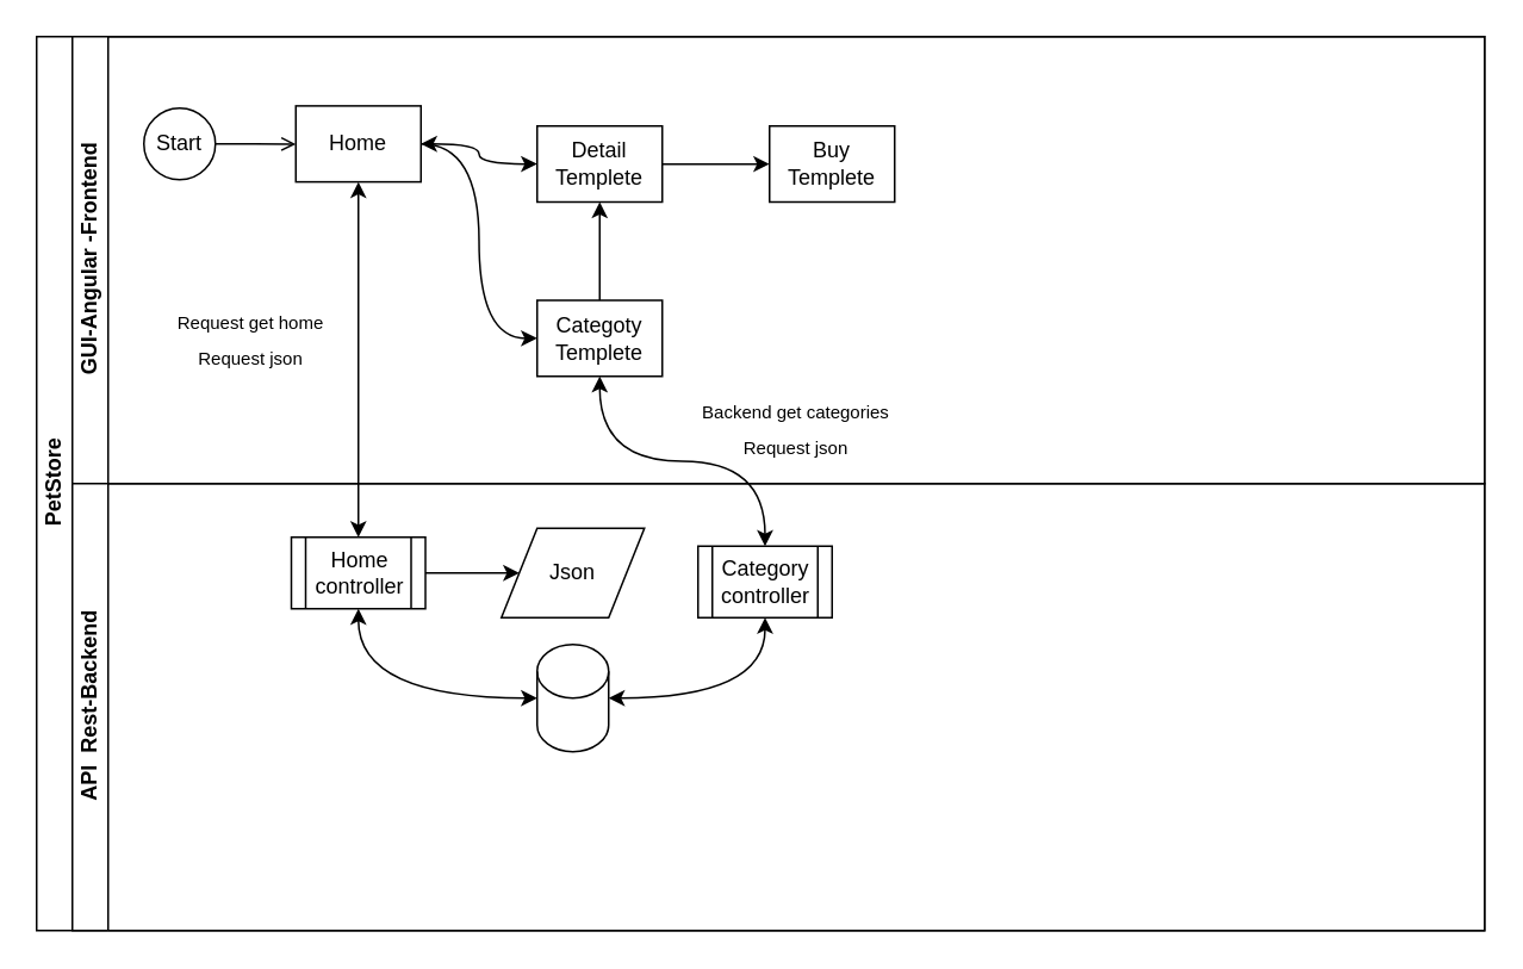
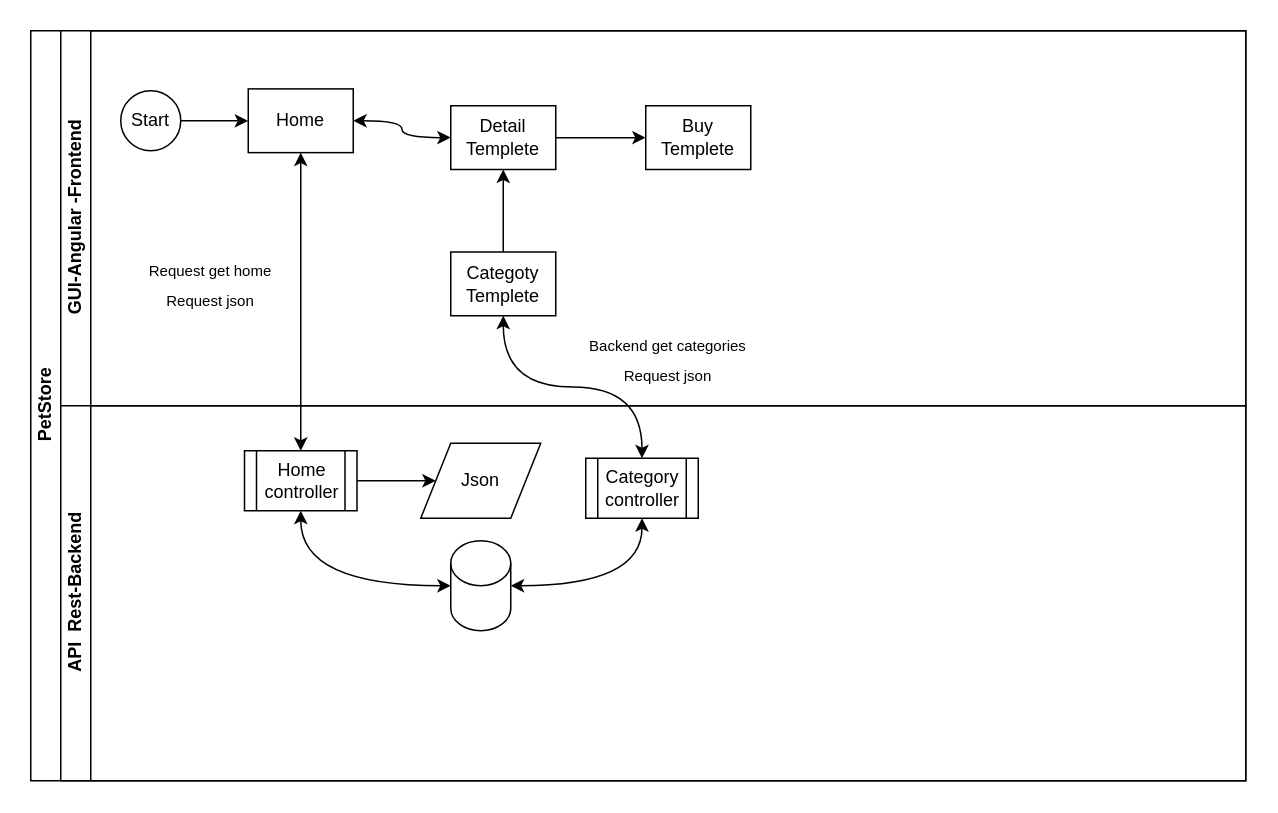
  <mxCell id="0" />
  <mxCell id="1" parent="0" />
  <mxCell id="2" value="PetStore&lt;br&gt;" style="swimlane;html=1;childLayout=stackLayout;resizeParent=1;resizeParentMax=0;horizontal=0;startSize=20;horizontalStack=0;" parent="1" vertex="1"><mxGeometry y="20" width="810" height="500" as="geometry" x="20" /></mxCell>
  <mxCell id="3" style="edgeStyle=orthogonalEdgeStyle;rounded=0;orthogonalLoop=1;jettySize=auto;html=1;entryX=0.5;entryY=0;entryDx=0;entryDy=0;startArrow=classic;startFill=1;" edge="1" parent="2" source="9" target="23"><mxGeometry relative="1" as="geometry" /></mxCell>
  <mxCell id="4" value="GUI-Angular -Frontend" style="swimlane;html=1;startSize=20;horizontal=0;" parent="2" vertex="1"><mxGeometry x="20" width="790" height="250" as="geometry" /></mxCell>
- <mxCell id="5" value="" style="edgeStyle=orthogonalEdgeStyle;rounded=0;orthogonalLoop=1;jettySize=auto;html=1;endArrow=open;" parent="4" source="6" target="9" edge="1"><mxGeometry relative="1" as="geometry" /></mxCell>
+ <mxCell id="5" value="" style="edgeStyle=orthogonalEdgeStyle;rounded=0;orthogonalLoop=1;jettySize=auto;html=1;" parent="4" source="6" target="9" edge="1"><mxGeometry relative="1" as="geometry" /></mxCell>
  <mxCell id="6" value="Start" style="ellipse;whiteSpace=wrap;html=1;" parent="4" vertex="1"><mxGeometry x="40" y="40" width="40" height="40" as="geometry" /></mxCell>
- <mxCell id="7" style="edgeStyle=orthogonalEdgeStyle;curved=1;rounded=0;orthogonalLoop=1;jettySize=auto;html=1;exitX=1;exitY=0.5;exitDx=0;exitDy=0;entryX=0;entryY=0.5;entryDx=0;entryDy=0;startArrow=none;startFill=0;" edge="1" parent="4" source="9" target="16"><mxGeometry relative="1" as="geometry" /></mxCell>
  <mxCell id="8" style="edgeStyle=orthogonalEdgeStyle;curved=1;rounded=0;orthogonalLoop=1;jettySize=auto;html=1;exitX=1;exitY=0.5;exitDx=0;exitDy=0;entryX=0;entryY=0.5;entryDx=0;entryDy=0;startArrow=classic;startFill=1;" edge="1" parent="4" source="9" target="12"><mxGeometry relative="1" as="geometry" /></mxCell>
  <mxCell id="9" value="Home" style="rounded=0;whiteSpace=wrap;html=1;fontFamily=Helvetica;fontSize=12;fontColor=#000000;align=center;" parent="4" vertex="1"><mxGeometry x="125" y="38.75" width="70" height="42.5" as="geometry" /></mxCell>
  <mxCell id="10" style="edgeStyle=orthogonalEdgeStyle;curved=1;rounded=0;orthogonalLoop=1;jettySize=auto;html=1;exitX=1;exitY=0.5;exitDx=0;exitDy=0;entryX=0;entryY=0.5;entryDx=0;entryDy=0;startArrow=none;startFill=0;" edge="1" parent="4" source="12" target="11"><mxGeometry relative="1" as="geometry" /></mxCell>
  <mxCell id="11" value="Buy Templete" style="rounded=0;whiteSpace=wrap;html=1;fontFamily=Helvetica;fontSize=12;fontColor=#000000;align=center;" vertex="1" parent="4"><mxGeometry x="390" y="50" width="70" height="42.5" as="geometry" /></mxCell>
  <mxCell id="12" value="Detail Templete" style="rounded=0;whiteSpace=wrap;html=1;fontFamily=Helvetica;fontSize=12;fontColor=#000000;align=center;" vertex="1" parent="4"><mxGeometry x="260" y="50" width="70" height="42.5" as="geometry" /></mxCell>
  <mxCell id="13" value="&lt;font style=&quot;font-size: 10px&quot;&gt;Request get home&lt;/font&gt;" style="text;html=1;strokeColor=none;fillColor=none;align=center;verticalAlign=middle;whiteSpace=wrap;rounded=0;" vertex="1" parent="4"><mxGeometry x="40" y="150" width="120" height="20" as="geometry" /></mxCell>
  <mxCell id="14" value="&lt;font style=&quot;font-size: 10px&quot;&gt;Request json&lt;/font&gt;" style="text;html=1;strokeColor=none;fillColor=none;align=center;verticalAlign=middle;whiteSpace=wrap;rounded=0;" vertex="1" parent="4"><mxGeometry x="40" y="170" width="120" height="20" as="geometry" /></mxCell>
  <mxCell id="15" style="edgeStyle=orthogonalEdgeStyle;curved=1;rounded=0;orthogonalLoop=1;jettySize=auto;html=1;exitX=0.5;exitY=0;exitDx=0;exitDy=0;entryX=0.5;entryY=1;entryDx=0;entryDy=0;startArrow=none;startFill=0;" edge="1" parent="4" source="16" target="12"><mxGeometry relative="1" as="geometry" /></mxCell>
  <mxCell id="16" value="Categoty Templete" style="rounded=0;whiteSpace=wrap;html=1;fontFamily=Helvetica;fontSize=12;fontColor=#000000;align=center;" vertex="1" parent="4"><mxGeometry x="260" y="147.5" width="70" height="42.5" as="geometry" /></mxCell>
  <mxCell id="17" value="&lt;font style=&quot;font-size: 10px&quot;&gt;Backend get categories&lt;/font&gt;" style="text;html=1;strokeColor=none;fillColor=none;align=center;verticalAlign=middle;whiteSpace=wrap;rounded=0;" vertex="1" parent="4"><mxGeometry x="345" y="200" width="120" height="20" as="geometry" /></mxCell>
  <mxCell id="18" value="&lt;font style=&quot;font-size: 10px&quot;&gt;Request json&lt;/font&gt;" style="text;html=1;strokeColor=none;fillColor=none;align=center;verticalAlign=middle;whiteSpace=wrap;rounded=0;" vertex="1" parent="4"><mxGeometry x="345" y="220" width="120" height="20" as="geometry" /></mxCell>
  <mxCell id="19" value="API&amp;nbsp; Rest-Backend" style="swimlane;html=1;startSize=20;horizontal=0;" parent="2" vertex="1"><mxGeometry x="20" y="250" width="790" height="250" as="geometry" /></mxCell>
  <mxCell id="20" style="edgeStyle=orthogonalEdgeStyle;curved=1;rounded=0;orthogonalLoop=1;jettySize=auto;html=1;exitX=1;exitY=0.5;exitDx=0;exitDy=0;startArrow=none;startFill=0;" edge="1" parent="19" source="23" target="21"><mxGeometry relative="1" as="geometry" /></mxCell>
  <mxCell id="21" value="Json" style="shape=parallelogram;perimeter=parallelogramPerimeter;whiteSpace=wrap;html=1;fixedSize=1;" vertex="1" parent="19"><mxGeometry x="240" y="25" width="80" height="50" as="geometry" /></mxCell>
  <mxCell id="22" style="edgeStyle=orthogonalEdgeStyle;curved=1;rounded=0;orthogonalLoop=1;jettySize=auto;html=1;exitX=0.5;exitY=1;exitDx=0;exitDy=0;entryX=0;entryY=0.5;entryDx=0;entryDy=0;entryPerimeter=0;startArrow=classic;startFill=1;" edge="1" parent="19" source="23" target="26"><mxGeometry relative="1" as="geometry" /></mxCell>
  <mxCell id="23" value="Home controller" style="shape=process;whiteSpace=wrap;html=1;backgroundOutline=1;" vertex="1" parent="19"><mxGeometry x="122.5" y="30" width="75" height="40" as="geometry" /></mxCell>
  <mxCell id="24" style="edgeStyle=orthogonalEdgeStyle;curved=1;rounded=0;orthogonalLoop=1;jettySize=auto;html=1;exitX=0.5;exitY=1;exitDx=0;exitDy=0;entryX=1;entryY=0.5;entryDx=0;entryDy=0;entryPerimeter=0;startArrow=classic;startFill=1;" edge="1" parent="19" source="25" target="26"><mxGeometry relative="1" as="geometry" /></mxCell>
  <mxCell id="25" value="Category&lt;br&gt;controller" style="shape=process;whiteSpace=wrap;html=1;backgroundOutline=1;" vertex="1" parent="19"><mxGeometry x="350" y="35" width="75" height="40" as="geometry" /></mxCell>
  <mxCell id="26" value="" style="shape=cylinder3;whiteSpace=wrap;html=1;boundedLbl=1;backgroundOutline=1;size=15;" vertex="1" parent="19"><mxGeometry x="260" y="90" width="40" height="60" as="geometry" /></mxCell>
  <mxCell id="27" style="edgeStyle=orthogonalEdgeStyle;curved=1;rounded=0;orthogonalLoop=1;jettySize=auto;html=1;exitX=0.5;exitY=1;exitDx=0;exitDy=0;entryX=0.5;entryY=0;entryDx=0;entryDy=0;startArrow=classic;startFill=1;" edge="1" parent="2" source="16" target="25"><mxGeometry relative="1" as="geometry" /></mxCell>
